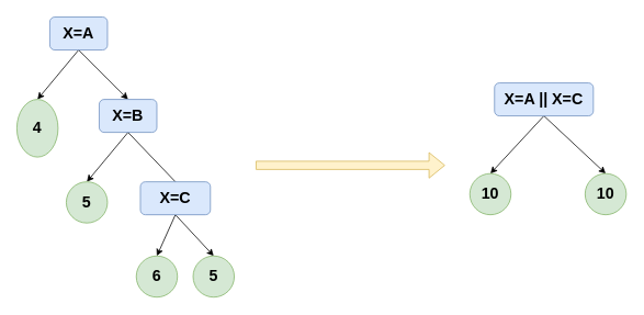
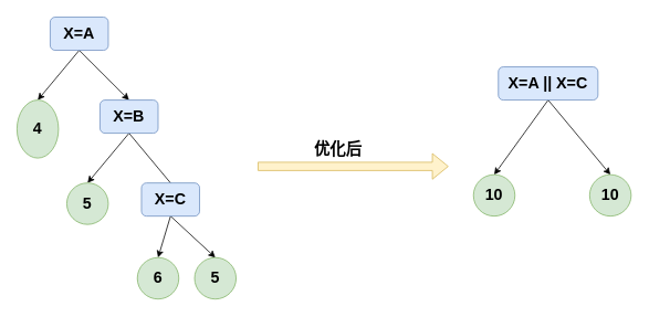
  <mxCell id="0" />
  <mxCell id="1" parent="0" />
  <mxCell id="2" style="rounded=0;orthogonalLoop=1;jettySize=auto;html=1;exitX=0.5;exitY=1;exitDx=0;exitDy=0;entryX=0.5;entryY=0;entryDx=0;entryDy=0;fontSize=19;" edge="1" parent="1" source="4" target="5"><mxGeometry relative="1" as="geometry" /></mxCell>
  <mxCell id="3" style="edgeStyle=none;rounded=0;orthogonalLoop=1;jettySize=auto;html=1;exitX=0.5;exitY=1;exitDx=0;exitDy=0;entryX=0.5;entryY=0;entryDx=0;entryDy=0;fontSize=19;" edge="1" parent="1" source="4" target="8"><mxGeometry relative="1" as="geometry" /></mxCell>
  <mxCell id="4" value="X=A" style="rounded=1;whiteSpace=wrap;html=1;fontStyle=1;fontSize=19;fillColor=#dae8fc;strokeColor=#6c8ebf;" vertex="1" parent="1"><mxGeometry x="60" y="20" width="70" height="40" as="geometry" /></mxCell>
  <mxCell id="5" value="4" style="ellipse;whiteSpace=wrap;html=1;aspect=fixed;fontSize=19;fontStyle=1;fillColor=#d5e8d4;strokeColor=#82b366;" vertex="1" parent="1"><mxGeometry x="20" y="120" width="50" height="70" as="geometry" /></mxCell>
  <mxCell id="6" style="edgeStyle=none;rounded=0;orthogonalLoop=1;jettySize=auto;html=1;exitX=0.5;exitY=1;exitDx=0;exitDy=0;entryX=0.5;entryY=0;entryDx=0;entryDy=0;fontSize=19;" edge="1" parent="1" source="8" target="9"><mxGeometry relative="1" as="geometry" /></mxCell>
  <mxCell id="7" style="edgeStyle=none;rounded=0;orthogonalLoop=1;jettySize=auto;html=1;exitX=0.5;exitY=1;exitDx=0;exitDy=0;entryX=0.5;entryY=0;entryDx=0;entryDy=0;fontSize=19;endArrow=none;" edge="1" parent="1" source="8" target="12"><mxGeometry relative="1" as="geometry" /></mxCell>
  <mxCell id="8" value="X=B" style="rounded=1;whiteSpace=wrap;html=1;fontStyle=1;fontSize=19;fillColor=#dae8fc;strokeColor=#6c8ebf;" vertex="1" parent="1"><mxGeometry x="120" y="120" width="70" height="40" as="geometry" /></mxCell>
  <mxCell id="9" value="5" style="ellipse;whiteSpace=wrap;html=1;aspect=fixed;fontSize=19;fontStyle=1;fillColor=#d5e8d4;strokeColor=#82b366;" vertex="1" parent="1"><mxGeometry x="80" y="220" width="50" height="50" as="geometry" /></mxCell>
  <mxCell id="10" style="edgeStyle=none;rounded=0;orthogonalLoop=1;jettySize=auto;html=1;exitX=0.5;exitY=1;exitDx=0;exitDy=0;entryX=0.5;entryY=0;entryDx=0;entryDy=0;fontSize=19;" edge="1" parent="1" source="12" target="13"><mxGeometry relative="1" as="geometry" /></mxCell>
  <mxCell id="11" style="edgeStyle=none;rounded=0;orthogonalLoop=1;jettySize=auto;html=1;exitX=0.5;exitY=1;exitDx=0;exitDy=0;entryX=0.5;entryY=0;entryDx=0;entryDy=0;fontSize=19;" edge="1" parent="1" source="12" target="14"><mxGeometry relative="1" as="geometry" /></mxCell>
- <mxCell id="12" value="X=C" style="rounded=1;whiteSpace=wrap;html=1;fontStyle=1;fontSize=19;fillColor=#dae8fc;strokeColor=#6c8ebf;" vertex="1" parent="1"><mxGeometry x="170" y="220" width="85" height="40" as="geometry" /></mxCell>
+ <mxCell id="12" value="X=C" style="rounded=1;whiteSpace=wrap;html=1;fontStyle=1;fontSize=19;fillColor=#dae8fc;strokeColor=#6c8ebf;" vertex="1" parent="1"><mxGeometry x="170" y="220" width="70" height="40" as="geometry" /></mxCell>
  <mxCell id="13" value="6" style="ellipse;whiteSpace=wrap;html=1;aspect=fixed;fontSize=19;fontStyle=1;fillColor=#d5e8d4;strokeColor=#82b366;" vertex="1" parent="1"><mxGeometry x="165" y="310" width="50" height="50" as="geometry" /></mxCell>
  <mxCell id="14" value="5" style="ellipse;whiteSpace=wrap;html=1;aspect=fixed;fontSize=19;fontStyle=1;fillColor=#d5e8d4;strokeColor=#82b366;" vertex="1" parent="1"><mxGeometry x="234" y="310" width="50" height="50" as="geometry" /></mxCell>
  <mxCell id="15" style="edgeStyle=none;rounded=0;orthogonalLoop=1;jettySize=auto;html=1;exitX=0.5;exitY=1;exitDx=0;exitDy=0;entryX=0.5;entryY=0;entryDx=0;entryDy=0;fontSize=19;" edge="1" parent="1" source="17" target="18"><mxGeometry relative="1" as="geometry" /></mxCell>
  <mxCell id="16" style="edgeStyle=none;rounded=0;orthogonalLoop=1;jettySize=auto;html=1;exitX=0.5;exitY=1;exitDx=0;exitDy=0;entryX=0.5;entryY=0;entryDx=0;entryDy=0;fontSize=19;" edge="1" parent="1" source="17" target="19"><mxGeometry relative="1" as="geometry" /></mxCell>
- <mxCell id="17" value="X=A || X=C" style="rounded=1;whiteSpace=wrap;html=1;fontStyle=1;fontSize=19;fillColor=#dae8fc;strokeColor=#6c8ebf;" vertex="1" parent="1"><mxGeometry x="600" y="100" width="120" height="40" as="geometry" /></mxCell>
+ <mxCell id="17" value="X=A || X=C" style="rounded=1;whiteSpace=wrap;html=1;fontStyle=1;fontSize=19;fillColor=#dae8fc;strokeColor=#6c8ebf;" vertex="1" parent="1"><mxGeometry x="600" y="80" width="120" height="40" as="geometry" /></mxCell>
  <mxCell id="18" value="10" style="ellipse;whiteSpace=wrap;html=1;aspect=fixed;fontSize=19;fontStyle=1;fillColor=#d5e8d4;strokeColor=#82b366;" vertex="1" parent="1"><mxGeometry x="570" y="210" width="50" height="50" as="geometry" /></mxCell>
  <mxCell id="19" value="10" style="ellipse;whiteSpace=wrap;html=1;aspect=fixed;fontSize=19;fontStyle=1;fillColor=#d5e8d4;strokeColor=#82b366;" vertex="1" parent="1"><mxGeometry x="710" y="210" width="50" height="50" as="geometry" /></mxCell>
  <mxCell id="20" value="" style="shape=flexArrow;endArrow=classic;html=1;fontSize=19;fillColor=#fff2cc;strokeColor=#d6b656;" edge="1" parent="1"><mxGeometry width="50" height="50" relative="1" as="geometry"><mxPoint x="310" y="200" as="sourcePoint" /><mxPoint x="540" y="200" as="targetPoint" /></mxGeometry></mxCell>
+ <mxCell id="21" value="优化后" style="text;html=1;strokeColor=none;fillColor=none;align=center;verticalAlign=middle;whiteSpace=wrap;rounded=0;fontSize=19;fontStyle=1" vertex="1" parent="1"><mxGeometry x="364" y="170" width="86" height="20" as="geometry" /></mxCell>
